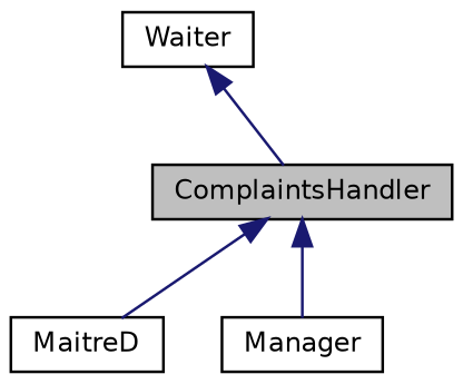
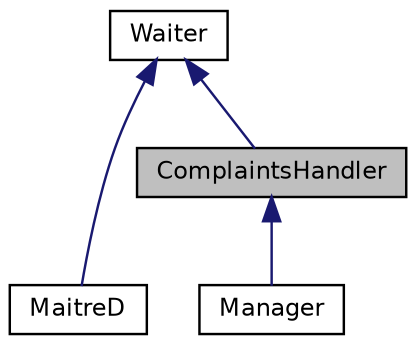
  digraph {
    node [color=black fillcolor=white fontname=Helvetica fontsize=10 shape=record style=filled]
    edge [color=midnightblue dir=back fontname=Helvetica fontsize=10 labelfontname=Helvetica labelfontsize=10 style=solid]
    n1 [fillcolor=grey75 fontcolor=black height=0.2 label=ComplaintsHandler width=0.4]
    n2 [height=0.2 label=MaitreD width=0.4]
    n3 [height=0.2 label=Manager width=0.4]
    n4 [height=0.2 label=Waiter width=0.4]
-   n1 -> n2
+   n4 -> n2
    n1 -> n3
    n4 -> n1
  }
